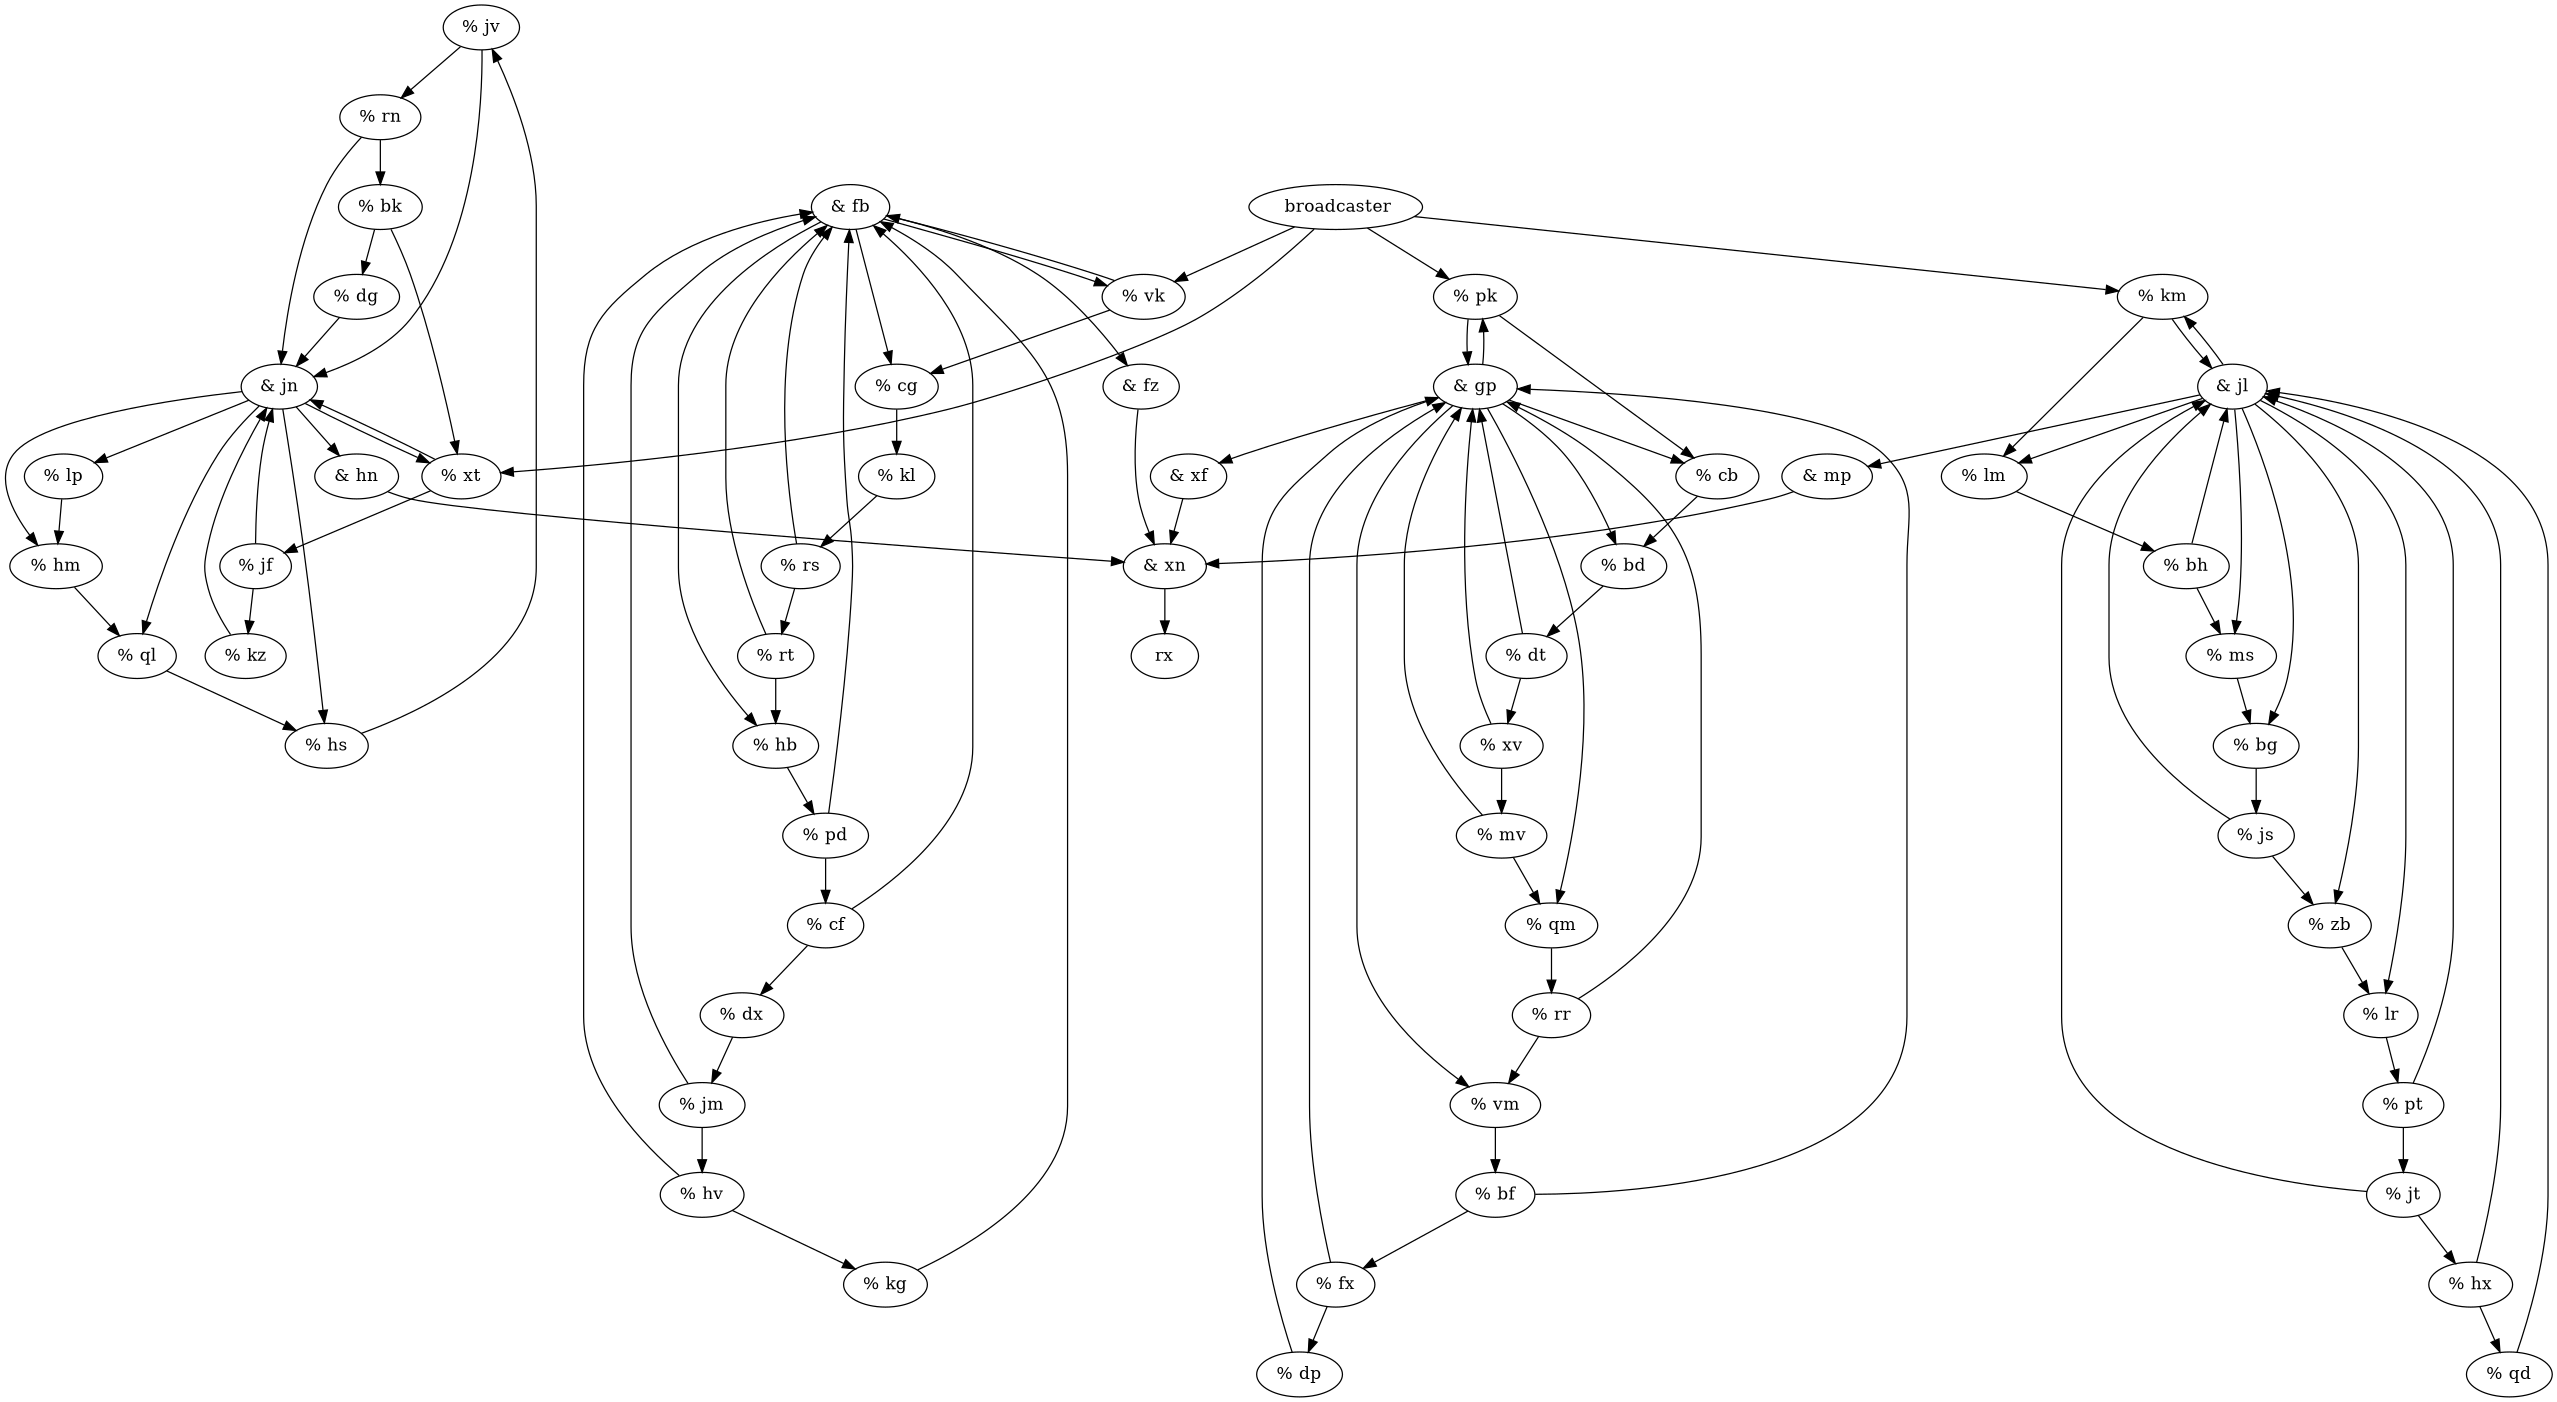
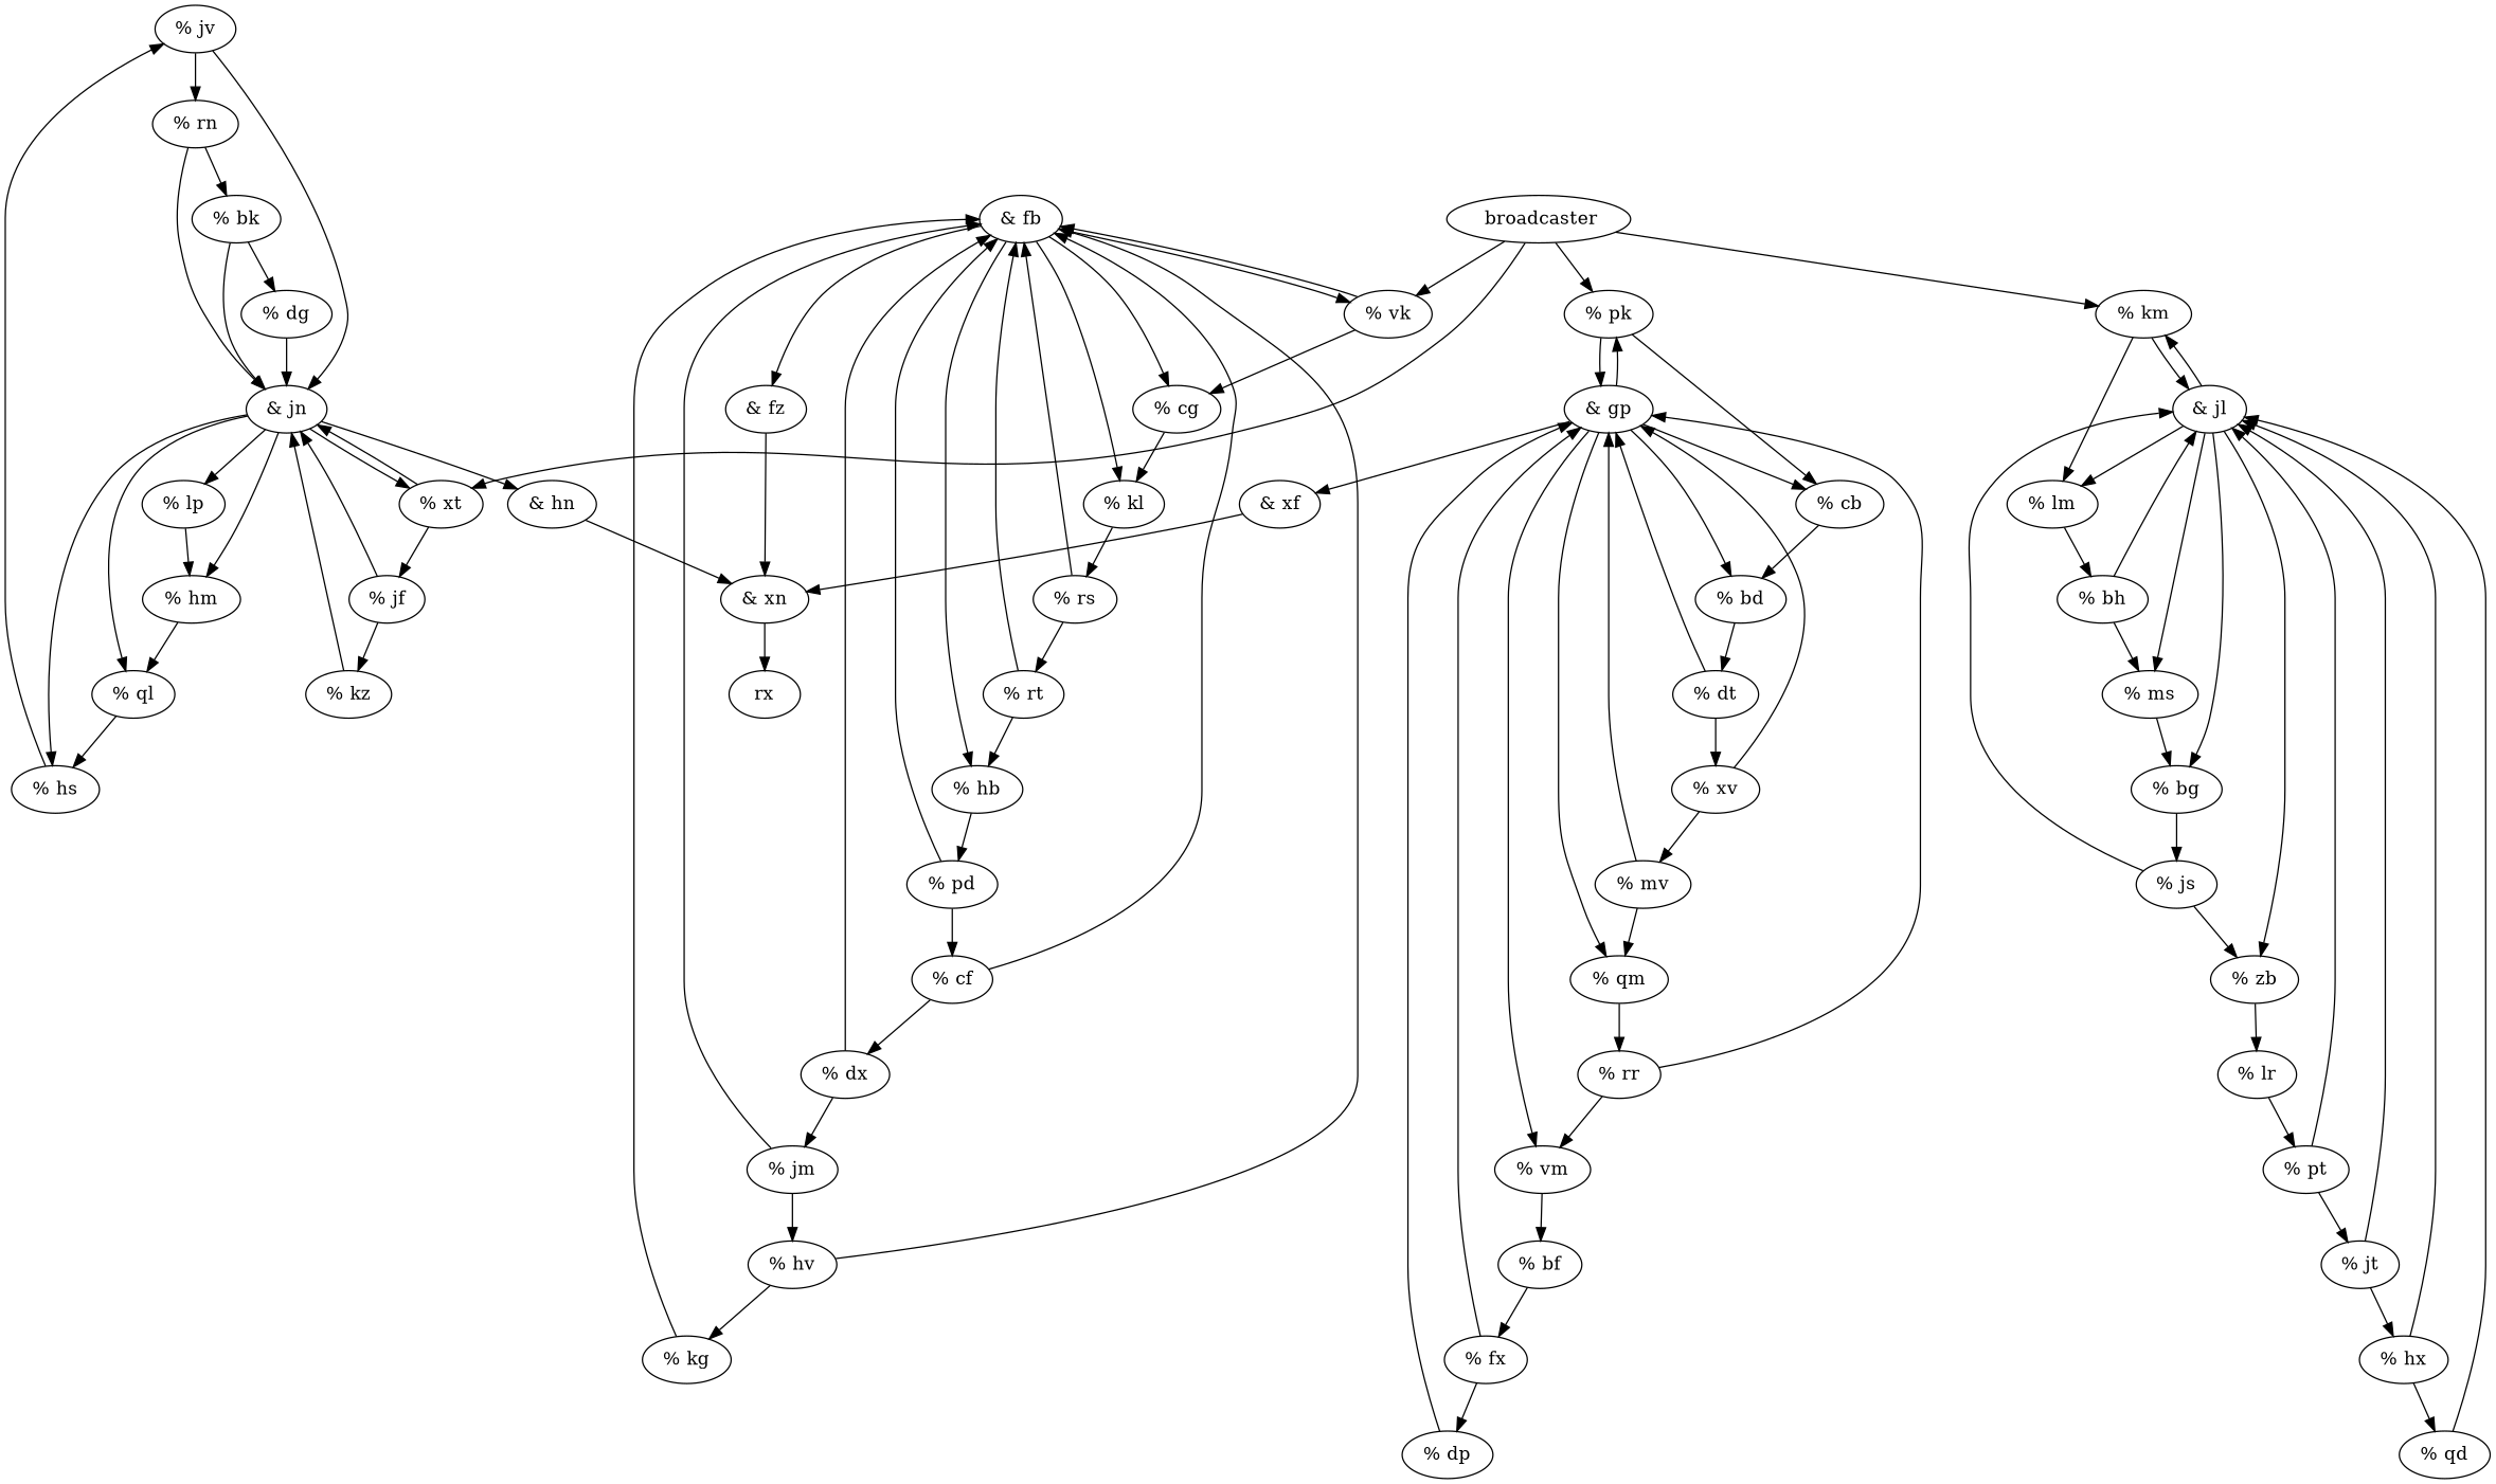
  digraph {
    n1 [label="% jv"]
    n2 [label="% rn"]
    n3 [label="& jn"]
    n4 [label="% bk"]
    n5 [label="% hm"]
    n6 [label="% ql"]
    n7 [label="% hs"]
    n8 [label="% lp"]
    n9 [label="& hn"]
    n10 [label="% xt"]
    n11 [label="% dg"]
    n12 [label="& xn"]
    n13 [label="% jf"]
    n14 [label="& fb"]
    n15 [label="% hb"]
    n16 [label="% vk"]
    n17 [label="& fz"]
    n18 [label="% kl"]
    n19 [label="% cg"]
    n20 [label="% pd"]
    n21 [label="% rs"]
    n22 [label="% cf"]
    rx
    n24 [label="% rt"]
    n25 [label="% rr"]
    n26 [label="% vm"]
    n27 [label="& gp"]
    n28 [label="% bf"]
    n29 [label="% cb"]
    n30 [label="% bd"]
    n31 [label="% qm"]
    n32 [label="& xf"]
    n33 [label="% pk"]
    n34 [label="% fx"]
    n35 [label="% dt"]
    n36 [label="% xv"]
    n37 [label="% dx"]
    n38 [label="% jm"]
    n39 [label="% hv"]
    n40 [label="% kg"]
    n41 [label="% mv"]
    n42 [label="% js"]
    n43 [label="% zb"]
    n44 [label="& jl"]
    n45 [label="% lr"]
    n46 [label="% ms"]
    n47 [label="% km"]
    n48 [label="% lm"]
-   n49 [label="& mp"]
    n50 [label="% bg"]
    n51 [label="% pt"]
    n52 [label="% bh"]
    n53 [label="% jt"]
    n54 [label="% hx"]
    n55 [label="% qd"]
    n56 [label="% kz"]
    n57 [label=" broadcaster"]
    n58 [label="% dp"]
    n1 -> n2
    n1 -> n3
    n2 -> n3
    n2 -> n4
    n3 -> n5
    n3 -> n6
    n3 -> n7
    n3 -> n8
    n3 -> n9
    n3 -> n10
-   n4 -> n10
+   n4 -> n3
    n4 -> n11
    n5 -> n6
    n6 -> n7
    n7 -> n1
    n8 -> n5
    n9 -> n12
    n10 -> n3
    n10 -> n13
    n11 -> n3
    n12 -> rx
    n13 -> n3
    n13 -> n56
    n14 -> n15
    n14 -> n16
    n14 -> n17
+   n14 -> n18
    n14 -> n19
    n15 -> n20
    n16 -> n14
    n16 -> n19
    n17 -> n12
    n18 -> n21
    n19 -> n18
    n20 -> n14
    n20 -> n22
    n21 -> n14
    n21 -> n24
    n22 -> n14
    n22 -> n37
    n24 -> n14
    n24 -> n15
    n25 -> n26
    n25 -> n27
    n26 -> n28
    n27 -> n26
    n27 -> n29
    n27 -> n30
    n27 -> n31
    n27 -> n32
    n27 -> n33
-   n28 -> n27
    n28 -> n34
    n29 -> n30
    n30 -> n35
    n31 -> n25
    n32 -> n12
    n33 -> n27
    n33 -> n29
    n34 -> n27
    n34 -> n58
    n35 -> n27
    n35 -> n36
    n36 -> n27
    n36 -> n41
+   n37 -> n14
    n37 -> n38
    n38 -> n14
    n38 -> n39
    n39 -> n14
    n39 -> n40
    n40 -> n14
    n41 -> n27
    n41 -> n31
    n42 -> n43
    n42 -> n44
    n43 -> n45
    n44 -> n43
-   n44 -> n45
    n44 -> n46
    n44 -> n47
    n44 -> n48
-   n44 -> n49
    n44 -> n50
    n45 -> n51
    n46 -> n50
    n47 -> n44
    n47 -> n48
    n48 -> n52
-   n49 -> n12
    n50 -> n42
    n51 -> n44
    n51 -> n53
    n52 -> n44
    n52 -> n46
    n53 -> n44
    n53 -> n54
    n54 -> n44
    n54 -> n55
    n55 -> n44
    n56 -> n3
    n57 -> n10
    n57 -> n16
    n57 -> n33
    n57 -> n47
    n58 -> n27
  }
